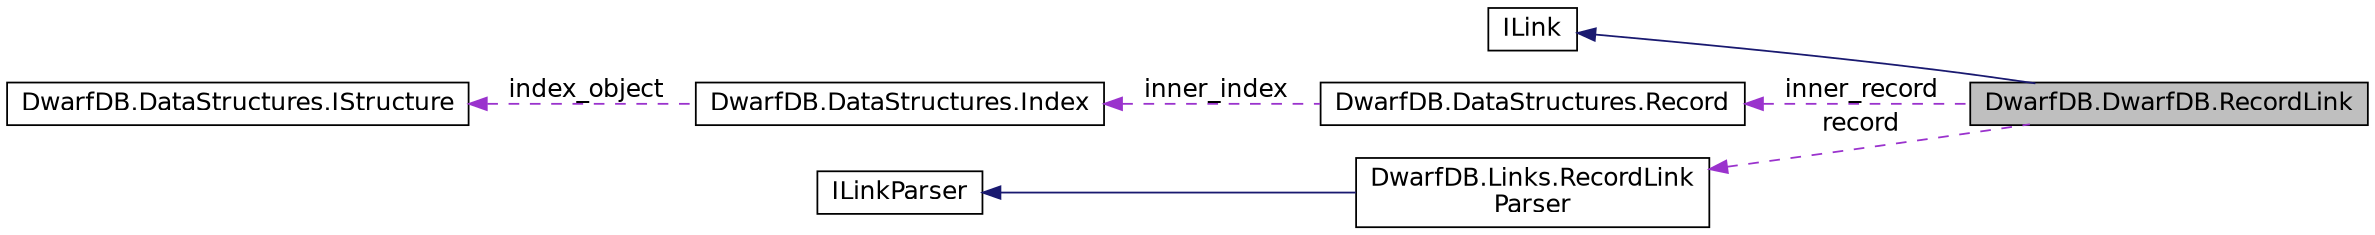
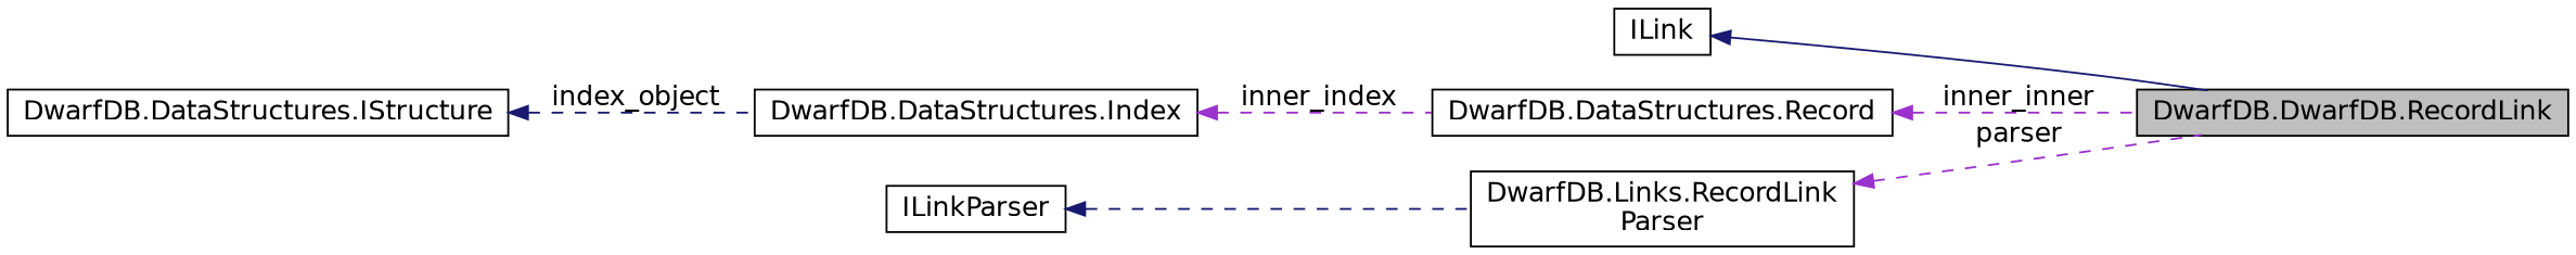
  digraph {
    rankdir=LR
    node [color=black fillcolor=white fontname=Helvetica fontsize=14 shape=record style=filled]
    edge [color=darkorchid3 dir=back fontname=Helvetica fontsize=14 labelfontname=Helvetica labelfontsize=14 style=dashed]
    n1 [fillcolor=grey75 fontcolor=black height=0.2 label="DwarfDB.DwarfDB.RecordLink" width=0.4]
    n2 [height=0.2 label=ILink width=0.4]
    n3 [height=0.2 label="DwarfDB.DataStructures.Record" width=0.4]
    n4 [height=0.2 label="DwarfDB.DataStructures.Index" width=0.4]
    n5 [height=0.2 label="DwarfDB.DataStructures.IStructure" width=0.4]
    n6 [height=0.2 label="DwarfDB.Links.RecordLink\lParser" width=0.4]
    n7 [height=0.2 label=ILinkParser width=0.4]
    n2 -> n1 [color=midnightblue style=solid]
-   n3 -> n1 [label=" inner_record"]
+   n3 -> n1 [label=" inner_inner"]
    n4 -> n3 [label=" inner_index"]
-   n5 -> n4 [label=" index_object"]
-   n6 -> n1 [label=" record"]
-   n7 -> n6 [color=midnightblue style=solid]
+   n5 -> n4 [color=midnightblue label=" index_object"]
+   n6 -> n1 [label=" parser"]
+   n7 -> n6 [color=midnightblue]
  }
